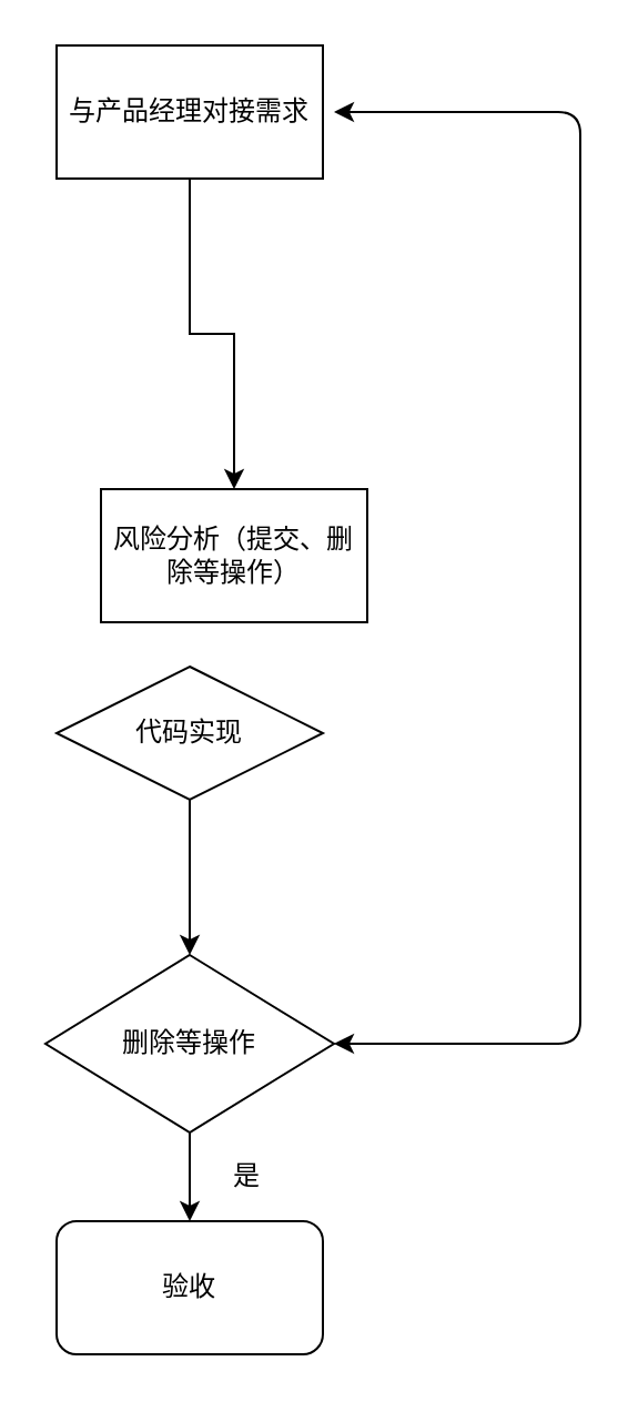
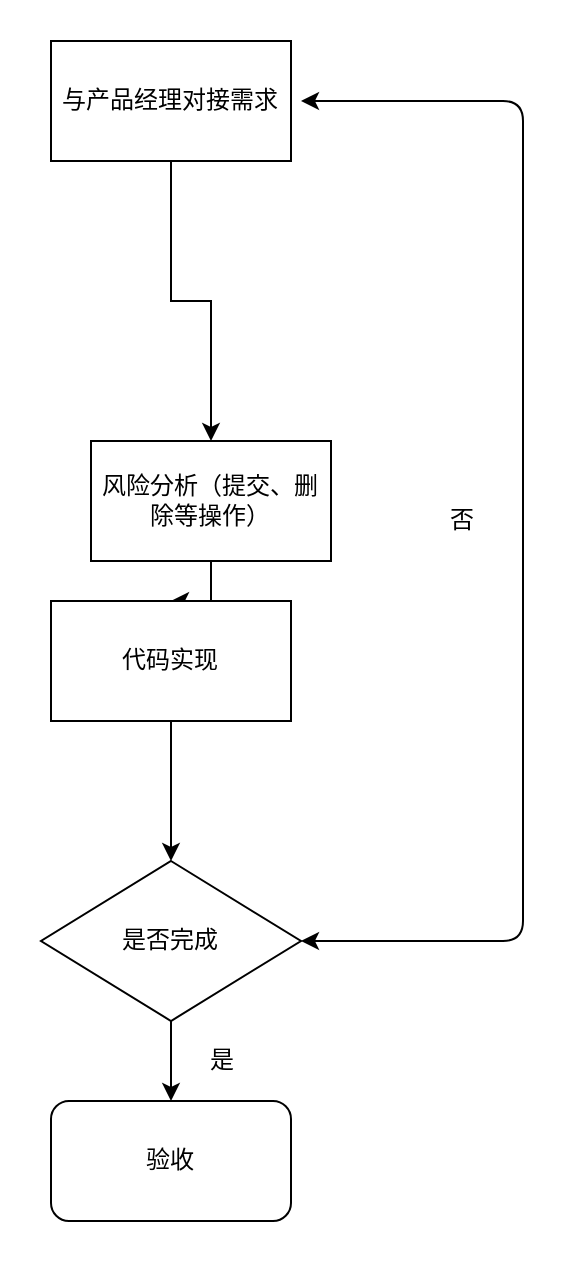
  <mxCell id="0" />
  <mxCell id="1" parent="0" />
  <mxCell id="2" value="" style="edgeStyle=orthogonalEdgeStyle;rounded=0;orthogonalLoop=1;jettySize=auto;html=1;" edge="1" parent="1" source="3" target="5"><mxGeometry relative="1" as="geometry" /></mxCell>
  <mxCell id="3" value="与产品经理对接需求" style="rounded=0;whiteSpace=wrap;html=1;" vertex="1" parent="1"><mxGeometry x="25" y="20" width="120" height="60" as="geometry" /></mxCell>
+ <mxCell id="4" value="" style="edgeStyle=orthogonalEdgeStyle;rounded=0;orthogonalLoop=1;jettySize=auto;html=1;" edge="1" parent="1" source="5" target="7"><mxGeometry relative="1" as="geometry" /></mxCell>
  <mxCell id="5" value="风险分析（提交、删除等操作）" style="rounded=0;whiteSpace=wrap;html=1;" vertex="1" parent="1"><mxGeometry x="45" y="220" width="120" height="60" as="geometry" /></mxCell>
  <mxCell id="6" value="" style="edgeStyle=orthogonalEdgeStyle;rounded=0;orthogonalLoop=1;jettySize=auto;html=1;" edge="1" parent="1" source="7" target="10"><mxGeometry relative="1" as="geometry" /></mxCell>
- <mxCell id="7" value="代码实现" style="rhombus;whiteSpace=wrap;html=1;" vertex="1" parent="1"><mxGeometry x="25" y="300" width="120" height="60" as="geometry" /></mxCell>
+ <mxCell id="7" value="代码实现" style="rounded=0;whiteSpace=wrap;html=1;" vertex="1" parent="1"><mxGeometry x="25" y="300" width="120" height="60" as="geometry" /></mxCell>
  <mxCell id="8" value="验收" style="whiteSpace=wrap;html=1;rounded=1;" vertex="1" parent="1"><mxGeometry x="25" y="550" width="120" height="60" as="geometry" /></mxCell>
  <mxCell id="9" value="" style="edgeStyle=orthogonalEdgeStyle;rounded=0;orthogonalLoop=1;jettySize=auto;html=1;" edge="1" parent="1" source="10" target="8"><mxGeometry relative="1" as="geometry" /></mxCell>
- <mxCell id="10" value="删除等操作" style="rhombus;whiteSpace=wrap;html=1;rounded=0;" vertex="1" parent="1"><mxGeometry x="20" y="430" width="130" height="80" as="geometry" /></mxCell>
+ <mxCell id="10" value="是否完成" style="rhombus;whiteSpace=wrap;html=1;rounded=0;" vertex="1" parent="1"><mxGeometry x="20" y="430" width="130" height="80" as="geometry" /></mxCell>
  <mxCell id="11" value="" style="endArrow=classic;startArrow=classic;html=1;" edge="1" parent="1"><mxGeometry width="50" height="50" relative="1" as="geometry"><mxPoint x="150" y="470" as="sourcePoint" /><mxPoint x="150" y="50" as="targetPoint" /><Array as="points"><mxPoint x="261" y="470" /><mxPoint x="261" y="50" /></Array></mxGeometry></mxCell>
+ <mxCell id="12" value="否" style="text;html=1;strokeColor=none;fillColor=none;align=center;verticalAlign=middle;whiteSpace=wrap;rounded=0;" vertex="1" parent="1"><mxGeometry x="211" y="250" width="40" height="20" as="geometry" /></mxCell>
  <mxCell id="13" value="是" style="text;html=1;strokeColor=none;fillColor=none;align=center;verticalAlign=middle;whiteSpace=wrap;rounded=0;" vertex="1" parent="1"><mxGeometry x="91" y="520" width="40" height="20" as="geometry" /></mxCell>
